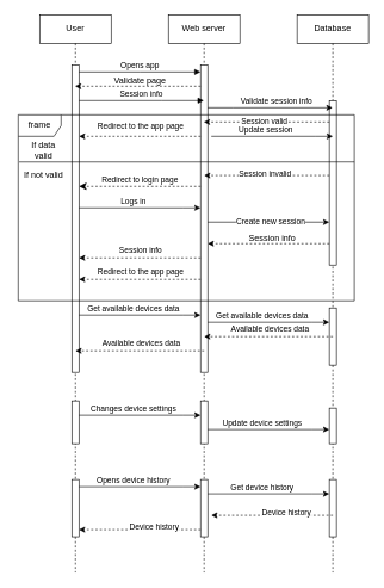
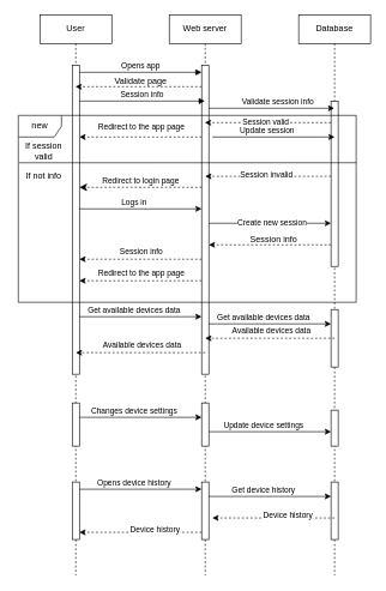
  <mxCell id="0" />
  <mxCell id="1" parent="0" />
  <mxCell id="2" value="User" style="shape=umlLifeline;perimeter=lifelinePerimeter;whiteSpace=wrap;html=1;container=0;dropTarget=0;collapsible=0;recursiveResize=0;outlineConnect=0;portConstraint=eastwest;newEdgeStyle={&quot;edgeStyle&quot;:&quot;elbowEdgeStyle&quot;,&quot;elbow&quot;:&quot;vertical&quot;,&quot;curved&quot;:0,&quot;rounded&quot;:0};" parent="1" vertex="1"><mxGeometry x="55" y="20" width="100" height="780" as="geometry" /></mxCell>
  <mxCell id="3" value="" style="html=1;points=[];perimeter=orthogonalPerimeter;outlineConnect=0;targetShapes=umlLifeline;portConstraint=eastwest;newEdgeStyle={&quot;edgeStyle&quot;:&quot;elbowEdgeStyle&quot;,&quot;elbow&quot;:&quot;vertical&quot;,&quot;curved&quot;:0,&quot;rounded&quot;:0};" parent="2" vertex="1"><mxGeometry x="45" y="70" width="10" height="430" as="geometry" /></mxCell>
  <mxCell id="4" value="" style="html=1;points=[];perimeter=orthogonalPerimeter;outlineConnect=0;targetShapes=umlLifeline;portConstraint=eastwest;newEdgeStyle={&quot;edgeStyle&quot;:&quot;elbowEdgeStyle&quot;,&quot;elbow&quot;:&quot;vertical&quot;,&quot;curved&quot;:0,&quot;rounded&quot;:0};" vertex="1" parent="2"><mxGeometry x="45" y="540" width="10" height="60" as="geometry" /></mxCell>
  <mxCell id="5" value="" style="html=1;points=[];perimeter=orthogonalPerimeter;outlineConnect=0;targetShapes=umlLifeline;portConstraint=eastwest;newEdgeStyle={&quot;edgeStyle&quot;:&quot;elbowEdgeStyle&quot;,&quot;elbow&quot;:&quot;vertical&quot;,&quot;curved&quot;:0,&quot;rounded&quot;:0};" vertex="1" parent="2"><mxGeometry x="45" y="650" width="10" height="80" as="geometry" /></mxCell>
  <mxCell id="6" value="Web server" style="shape=umlLifeline;perimeter=lifelinePerimeter;whiteSpace=wrap;html=1;container=0;dropTarget=0;collapsible=0;recursiveResize=0;outlineConnect=0;portConstraint=eastwest;newEdgeStyle={&quot;edgeStyle&quot;:&quot;elbowEdgeStyle&quot;,&quot;elbow&quot;:&quot;vertical&quot;,&quot;curved&quot;:0,&quot;rounded&quot;:0};" parent="1" vertex="1"><mxGeometry x="235" y="20" width="100" height="780" as="geometry" /></mxCell>
  <mxCell id="7" value="" style="html=1;points=[];perimeter=orthogonalPerimeter;outlineConnect=0;targetShapes=umlLifeline;portConstraint=eastwest;newEdgeStyle={&quot;edgeStyle&quot;:&quot;elbowEdgeStyle&quot;,&quot;elbow&quot;:&quot;vertical&quot;,&quot;curved&quot;:0,&quot;rounded&quot;:0};" parent="6" vertex="1"><mxGeometry x="45" y="70" width="10" height="430" as="geometry" /></mxCell>
  <mxCell id="8" value="" style="html=1;points=[];perimeter=orthogonalPerimeter;outlineConnect=0;targetShapes=umlLifeline;portConstraint=eastwest;newEdgeStyle={&quot;edgeStyle&quot;:&quot;elbowEdgeStyle&quot;,&quot;elbow&quot;:&quot;vertical&quot;,&quot;curved&quot;:0,&quot;rounded&quot;:0};" vertex="1" parent="6"><mxGeometry x="45" y="540" width="10" height="60" as="geometry" /></mxCell>
  <mxCell id="9" value="" style="html=1;points=[];perimeter=orthogonalPerimeter;outlineConnect=0;targetShapes=umlLifeline;portConstraint=eastwest;newEdgeStyle={&quot;edgeStyle&quot;:&quot;elbowEdgeStyle&quot;,&quot;elbow&quot;:&quot;vertical&quot;,&quot;curved&quot;:0,&quot;rounded&quot;:0};" vertex="1" parent="6"><mxGeometry x="45" y="650" width="10" height="80" as="geometry" /></mxCell>
  <mxCell id="10" value="Opens app" style="html=1;verticalAlign=bottom;endArrow=block;edgeStyle=elbowEdgeStyle;elbow=vertical;curved=0;rounded=0;" parent="1" source="3" target="7" edge="1"><mxGeometry relative="1" as="geometry"><mxPoint x="210" y="110" as="sourcePoint" /><Array as="points"><mxPoint x="195" y="100" /></Array></mxGeometry></mxCell>
  <mxCell id="11" value="Redirect to login page" style="html=1;verticalAlign=bottom;endArrow=classic;dashed=1;endSize=8;edgeStyle=elbowEdgeStyle;elbow=vertical;curved=0;rounded=0;endFill=1;" parent="1" source="7" target="3" edge="1"><mxGeometry relative="1" as="geometry"><mxPoint x="210" y="185" as="targetPoint" /><Array as="points"><mxPoint x="205" y="260" /></Array></mxGeometry></mxCell>
  <mxCell id="12" value="Database" style="shape=umlLifeline;perimeter=lifelinePerimeter;whiteSpace=wrap;html=1;container=0;dropTarget=0;collapsible=0;recursiveResize=0;outlineConnect=0;portConstraint=eastwest;newEdgeStyle={&quot;edgeStyle&quot;:&quot;elbowEdgeStyle&quot;,&quot;elbow&quot;:&quot;vertical&quot;,&quot;curved&quot;:0,&quot;rounded&quot;:0};strokeColor=default;" vertex="1" parent="1"><mxGeometry x="415" y="20" width="100" height="780" as="geometry" /></mxCell>
  <mxCell id="13" value="" style="html=1;points=[];perimeter=orthogonalPerimeter;outlineConnect=0;targetShapes=umlLifeline;portConstraint=eastwest;newEdgeStyle={&quot;edgeStyle&quot;:&quot;elbowEdgeStyle&quot;,&quot;elbow&quot;:&quot;vertical&quot;,&quot;curved&quot;:0,&quot;rounded&quot;:0};" vertex="1" parent="12"><mxGeometry x="45" y="120" width="10" height="230" as="geometry" /></mxCell>
  <mxCell id="14" value="" style="html=1;points=[];perimeter=orthogonalPerimeter;outlineConnect=0;targetShapes=umlLifeline;portConstraint=eastwest;newEdgeStyle={&quot;edgeStyle&quot;:&quot;elbowEdgeStyle&quot;,&quot;elbow&quot;:&quot;vertical&quot;,&quot;curved&quot;:0,&quot;rounded&quot;:0};" vertex="1" parent="12"><mxGeometry x="45" y="550" width="10" height="50" as="geometry" /></mxCell>
  <mxCell id="15" value="" style="html=1;points=[];perimeter=orthogonalPerimeter;outlineConnect=0;targetShapes=umlLifeline;portConstraint=eastwest;newEdgeStyle={&quot;edgeStyle&quot;:&quot;elbowEdgeStyle&quot;,&quot;elbow&quot;:&quot;vertical&quot;,&quot;curved&quot;:0,&quot;rounded&quot;:0};" vertex="1" parent="12"><mxGeometry x="45" y="650" width="10" height="80" as="geometry" /></mxCell>
  <mxCell id="16" value="" style="html=1;points=[];perimeter=orthogonalPerimeter;outlineConnect=0;targetShapes=umlLifeline;portConstraint=eastwest;newEdgeStyle={&quot;edgeStyle&quot;:&quot;elbowEdgeStyle&quot;,&quot;elbow&quot;:&quot;vertical&quot;,&quot;curved&quot;:0,&quot;rounded&quot;:0};" vertex="1" parent="12"><mxGeometry x="45" y="410" width="10" height="80" as="geometry" /></mxCell>
  <mxCell id="17" value="Session info" style="html=1;verticalAlign=bottom;endArrow=block;edgeStyle=elbowEdgeStyle;elbow=vertical;curved=0;rounded=0;" edge="1" parent="1" source="3" target="6"><mxGeometry relative="1" as="geometry"><mxPoint x="115" y="130" as="sourcePoint" /><Array as="points"><mxPoint x="225" y="140" /><mxPoint x="255" y="130" /><mxPoint x="225" y="160" /><mxPoint x="175" y="130" /><mxPoint x="265" y="140" /><mxPoint x="265" y="120" /><mxPoint x="215" y="120" /></Array><mxPoint x="275" y="130" as="targetPoint" /></mxGeometry></mxCell>
  <mxCell id="18" style="edgeStyle=elbowEdgeStyle;rounded=0;orthogonalLoop=1;jettySize=auto;html=1;elbow=vertical;curved=0;" edge="1" parent="1" source="7" target="12"><mxGeometry relative="1" as="geometry"><Array as="points"><mxPoint x="325" y="150" /><mxPoint x="365" y="130" /></Array></mxGeometry></mxCell>
  <mxCell id="19" value="Validate session info" style="edgeLabel;html=1;align=center;verticalAlign=middle;resizable=0;points=[];" vertex="1" connectable="0" parent="18"><mxGeometry x="0.176" y="2" relative="1" as="geometry"><mxPoint x="-8" y="-8" as="offset" /></mxGeometry></mxCell>
  <mxCell id="20" style="edgeStyle=elbowEdgeStyle;rounded=0;orthogonalLoop=1;jettySize=auto;html=1;elbow=vertical;curved=0;dashed=1;" edge="1" parent="1" source="7" target="2"><mxGeometry relative="1" as="geometry"><Array as="points"><mxPoint x="225" y="120" /><mxPoint x="205" y="110" /></Array></mxGeometry></mxCell>
  <mxCell id="21" value="Validate page" style="text;html=1;align=center;verticalAlign=middle;resizable=0;points=[];autosize=1;strokeColor=none;fillColor=none;" vertex="1" parent="1"><mxGeometry x="145" y="98" width="100" height="30" as="geometry" /></mxCell>
  <mxCell id="22" style="edgeStyle=elbowEdgeStyle;rounded=0;orthogonalLoop=1;jettySize=auto;html=1;elbow=vertical;curved=0;dashed=1;" edge="1" parent="1" source="13" target="6"><mxGeometry relative="1" as="geometry"><Array as="points"><mxPoint x="385" y="170" /></Array></mxGeometry></mxCell>
  <mxCell id="23" value="Session valid" style="edgeLabel;html=1;align=center;verticalAlign=middle;resizable=0;points=[];" vertex="1" connectable="0" parent="22"><mxGeometry x="0.044" y="-2" relative="1" as="geometry"><mxPoint as="offset" /></mxGeometry></mxCell>
- <mxCell id="24" value="frame" style="shape=umlFrame;whiteSpace=wrap;html=1;pointerEvents=0;" vertex="1" parent="1"><mxGeometry x="25" y="160" width="470" height="260" as="geometry" /></mxCell>
+ <mxCell id="24" value="new" style="shape=umlFrame;whiteSpace=wrap;html=1;pointerEvents=0;" vertex="1" parent="1"><mxGeometry x="25" y="160" width="470" height="260" as="geometry" /></mxCell>
  <mxCell id="25" style="edgeStyle=elbowEdgeStyle;rounded=0;orthogonalLoop=1;jettySize=auto;html=1;elbow=vertical;curved=0;dashed=1;" edge="1" parent="1"><mxGeometry relative="1" as="geometry"><mxPoint x="460" y="244.71" as="sourcePoint" /><mxPoint x="285" y="244.71" as="targetPoint" /><Array as="points"><mxPoint x="385" y="244.71" /></Array></mxGeometry></mxCell>
  <mxCell id="26" value="Session invalid" style="edgeLabel;html=1;align=center;verticalAlign=middle;resizable=0;points=[];" vertex="1" connectable="0" parent="25"><mxGeometry x="0.044" y="-2" relative="1" as="geometry"><mxPoint as="offset" /></mxGeometry></mxCell>
  <mxCell id="27" style="edgeStyle=elbowEdgeStyle;rounded=0;orthogonalLoop=1;jettySize=auto;html=1;elbow=vertical;curved=0;dashed=1;" edge="1" parent="1" source="7" target="3"><mxGeometry relative="1" as="geometry"><Array as="points"><mxPoint x="175" y="190" /><mxPoint x="135" y="190" /></Array></mxGeometry></mxCell>
  <mxCell id="28" value="Redirect to the app page" style="edgeLabel;html=1;align=center;verticalAlign=middle;resizable=0;points=[];" vertex="1" connectable="0" parent="27"><mxGeometry x="0.297" y="-1" relative="1" as="geometry"><mxPoint x="25" y="-14" as="offset" /></mxGeometry></mxCell>
  <mxCell id="29" value="" style="endArrow=none;dashed=0;html=1;rounded=0;entryX=1;entryY=0.253;entryDx=0;entryDy=0;entryPerimeter=0;exitX=0.018;exitY=0.896;exitDx=0;exitDy=0;exitPerimeter=0;" edge="1" parent="1" source="30" target="24"><mxGeometry width="50" height="50" relative="1" as="geometry"><mxPoint x="215" y="270" as="sourcePoint" /><mxPoint x="265" y="220" as="targetPoint" /></mxGeometry></mxCell>
- <mxCell id="30" value="&lt;div&gt;If data&lt;/div&gt;&lt;div&gt;valid&lt;br&gt;&lt;/div&gt;" style="text;html=1;align=center;verticalAlign=middle;resizable=0;points=[];autosize=1;strokeColor=none;fillColor=none;" vertex="1" parent="1"><mxGeometry x="25" y="190" width="70" height="40" as="geometry" /></mxCell>
- <mxCell id="31" value="If not valid" style="text;html=1;align=center;verticalAlign=middle;resizable=0;points=[];autosize=1;strokeColor=none;fillColor=none;" vertex="1" parent="1"><mxGeometry x="20" y="230" width="80" height="30" as="geometry" /></mxCell>
+ <mxCell id="30" value="&lt;div&gt;If session&lt;/div&gt;&lt;div&gt;valid&lt;br&gt;&lt;/div&gt;" style="text;html=1;align=center;verticalAlign=middle;resizable=0;points=[];autosize=1;strokeColor=none;fillColor=none;" vertex="1" parent="1"><mxGeometry x="25" y="190" width="70" height="40" as="geometry" /></mxCell>
+ <mxCell id="31" value="If not info" style="text;html=1;align=center;verticalAlign=middle;resizable=0;points=[];autosize=1;strokeColor=none;fillColor=none;" vertex="1" parent="1"><mxGeometry x="20" y="230" width="80" height="30" as="geometry" /></mxCell>
  <mxCell id="32" style="edgeStyle=elbowEdgeStyle;rounded=0;orthogonalLoop=1;jettySize=auto;html=1;elbow=vertical;curved=0;" edge="1" parent="1" source="3" target="7"><mxGeometry relative="1" as="geometry"><Array as="points"><mxPoint x="255" y="290" /></Array></mxGeometry></mxCell>
  <mxCell id="33" value="Logs in" style="edgeLabel;html=1;align=center;verticalAlign=middle;resizable=0;points=[];" vertex="1" connectable="0" parent="32"><mxGeometry x="-0.116" y="2" relative="1" as="geometry"><mxPoint y="-8" as="offset" /></mxGeometry></mxCell>
  <mxCell id="34" style="edgeStyle=elbowEdgeStyle;rounded=0;orthogonalLoop=1;jettySize=auto;html=1;elbow=vertical;curved=0;" edge="1" parent="1" source="7" target="13"><mxGeometry relative="1" as="geometry"><Array as="points"><mxPoint x="405" y="310" /></Array></mxGeometry></mxCell>
  <mxCell id="35" value="Create new session" style="edgeLabel;html=1;align=center;verticalAlign=middle;resizable=0;points=[];" vertex="1" connectable="0" parent="34"><mxGeometry x="0.018" y="2" relative="1" as="geometry"><mxPoint as="offset" /></mxGeometry></mxCell>
  <mxCell id="36" style="edgeStyle=elbowEdgeStyle;rounded=0;orthogonalLoop=1;jettySize=auto;html=1;elbow=vertical;curved=0;dashed=1;" edge="1" parent="1" source="13" target="7"><mxGeometry relative="1" as="geometry"><Array as="points"><mxPoint x="365" y="340" /></Array></mxGeometry></mxCell>
  <mxCell id="37" value="Session info" style="text;html=1;align=center;verticalAlign=middle;resizable=0;points=[];autosize=1;strokeColor=none;fillColor=none;" vertex="1" parent="1"><mxGeometry x="335" y="318" width="90" height="30" as="geometry" /></mxCell>
  <mxCell id="38" style="edgeStyle=elbowEdgeStyle;rounded=0;orthogonalLoop=1;jettySize=auto;html=1;elbow=vertical;curved=0;dashed=1;" edge="1" parent="1" source="7" target="3"><mxGeometry relative="1" as="geometry"><Array as="points"><mxPoint x="235" y="360" /></Array></mxGeometry></mxCell>
  <mxCell id="39" value="Session info" style="edgeLabel;html=1;align=center;verticalAlign=middle;resizable=0;points=[];" vertex="1" connectable="0" parent="38"><mxGeometry x="-0.281" y="-2" relative="1" as="geometry"><mxPoint x="-24" y="-10" as="offset" /></mxGeometry></mxCell>
  <mxCell id="40" style="edgeStyle=elbowEdgeStyle;rounded=0;orthogonalLoop=1;jettySize=auto;html=1;elbow=vertical;curved=0;dashed=1;" edge="1" parent="1"><mxGeometry relative="1" as="geometry"><mxPoint x="280" y="390" as="sourcePoint" /><mxPoint x="110" y="390" as="targetPoint" /><Array as="points"><mxPoint x="235" y="390" /></Array></mxGeometry></mxCell>
  <mxCell id="41" value="Redirect to the app page" style="edgeLabel;html=1;align=center;verticalAlign=middle;resizable=0;points=[];" vertex="1" connectable="0" parent="40"><mxGeometry x="-0.281" y="-2" relative="1" as="geometry"><mxPoint x="-24" y="-10" as="offset" /></mxGeometry></mxCell>
  <mxCell id="42" style="edgeStyle=elbowEdgeStyle;rounded=0;orthogonalLoop=1;jettySize=auto;html=1;elbow=vertical;curved=0;" edge="1" parent="1"><mxGeometry relative="1" as="geometry"><mxPoint x="110" y="580" as="sourcePoint" /><mxPoint x="280" y="580" as="targetPoint" /><Array as="points"><mxPoint x="255" y="580" /></Array></mxGeometry></mxCell>
  <mxCell id="43" value="Changes device settings" style="edgeLabel;html=1;align=center;verticalAlign=middle;resizable=0;points=[];" vertex="1" connectable="0" parent="42"><mxGeometry x="-0.116" y="2" relative="1" as="geometry"><mxPoint y="-8" as="offset" /></mxGeometry></mxCell>
  <mxCell id="44" style="edgeStyle=elbowEdgeStyle;rounded=0;orthogonalLoop=1;jettySize=auto;html=1;elbow=vertical;curved=0;" edge="1" parent="1"><mxGeometry relative="1" as="geometry"><mxPoint x="290" y="600" as="sourcePoint" /><mxPoint x="460" y="600" as="targetPoint" /><Array as="points"><mxPoint x="435" y="600" /></Array></mxGeometry></mxCell>
  <mxCell id="45" value="Update device settings" style="edgeLabel;html=1;align=center;verticalAlign=middle;resizable=0;points=[];" vertex="1" connectable="0" parent="44"><mxGeometry x="-0.116" y="2" relative="1" as="geometry"><mxPoint y="-8" as="offset" /></mxGeometry></mxCell>
  <mxCell id="46" style="edgeStyle=elbowEdgeStyle;rounded=0;orthogonalLoop=1;jettySize=auto;html=1;elbow=vertical;curved=0;" edge="1" parent="1"><mxGeometry relative="1" as="geometry"><mxPoint x="110" y="680" as="sourcePoint" /><mxPoint x="280" y="680" as="targetPoint" /><Array as="points"><mxPoint x="255" y="680" /></Array></mxGeometry></mxCell>
  <mxCell id="47" value="Opens device history" style="edgeLabel;html=1;align=center;verticalAlign=middle;resizable=0;points=[];" vertex="1" connectable="0" parent="46"><mxGeometry x="-0.116" y="2" relative="1" as="geometry"><mxPoint y="-8" as="offset" /></mxGeometry></mxCell>
  <mxCell id="48" style="edgeStyle=elbowEdgeStyle;rounded=0;orthogonalLoop=1;jettySize=auto;html=1;elbow=vertical;curved=0;" edge="1" parent="1"><mxGeometry relative="1" as="geometry"><mxPoint x="110" y="440" as="sourcePoint" /><mxPoint x="280" y="440" as="targetPoint" /><Array as="points"><mxPoint x="255" y="440" /></Array></mxGeometry></mxCell>
  <mxCell id="49" value="Get available devices data" style="edgeLabel;html=1;align=center;verticalAlign=middle;resizable=0;points=[];" vertex="1" connectable="0" parent="48"><mxGeometry x="-0.116" y="2" relative="1" as="geometry"><mxPoint y="-8" as="offset" /></mxGeometry></mxCell>
  <mxCell id="50" style="edgeStyle=elbowEdgeStyle;rounded=0;orthogonalLoop=1;jettySize=auto;html=1;elbow=vertical;curved=0;" edge="1" parent="1"><mxGeometry relative="1" as="geometry"><mxPoint x="290" y="450" as="sourcePoint" /><mxPoint x="460" y="450" as="targetPoint" /><Array as="points"><mxPoint x="435" y="450" /></Array></mxGeometry></mxCell>
  <mxCell id="51" value="Get available devices data" style="edgeLabel;html=1;align=center;verticalAlign=middle;resizable=0;points=[];" vertex="1" connectable="0" parent="50"><mxGeometry x="-0.116" y="2" relative="1" as="geometry"><mxPoint y="-8" as="offset" /></mxGeometry></mxCell>
  <mxCell id="52" style="edgeStyle=elbowEdgeStyle;rounded=0;orthogonalLoop=1;jettySize=auto;html=1;elbow=vertical;curved=0;dashed=1;exitX=0.5;exitY=0.5;exitDx=0;exitDy=0;exitPerimeter=0;" edge="1" parent="1" source="16"><mxGeometry relative="1" as="geometry"><mxPoint x="455" y="470" as="sourcePoint" /><mxPoint x="285" y="470" as="targetPoint" /><Array as="points"><mxPoint x="410" y="470" /></Array></mxGeometry></mxCell>
  <mxCell id="53" value="Available devices data" style="edgeLabel;html=1;align=center;verticalAlign=middle;resizable=0;points=[];" vertex="1" connectable="0" parent="52"><mxGeometry x="-0.281" y="-2" relative="1" as="geometry"><mxPoint x="-24" y="-10" as="offset" /></mxGeometry></mxCell>
  <mxCell id="54" style="edgeStyle=elbowEdgeStyle;rounded=0;orthogonalLoop=1;jettySize=auto;html=1;elbow=vertical;curved=0;dashed=1;exitX=0.5;exitY=0.5;exitDx=0;exitDy=0;exitPerimeter=0;" edge="1" parent="1"><mxGeometry relative="1" as="geometry"><mxPoint x="285" y="490" as="sourcePoint" /><mxPoint x="105" y="490" as="targetPoint" /><Array as="points"><mxPoint x="230" y="490" /></Array></mxGeometry></mxCell>
  <mxCell id="55" value="Available devices data" style="edgeLabel;html=1;align=center;verticalAlign=middle;resizable=0;points=[];" vertex="1" connectable="0" parent="54"><mxGeometry x="-0.281" y="-2" relative="1" as="geometry"><mxPoint x="-24" y="-10" as="offset" /></mxGeometry></mxCell>
  <mxCell id="56" style="edgeStyle=elbowEdgeStyle;rounded=0;orthogonalLoop=1;jettySize=auto;html=1;elbow=vertical;curved=0;" edge="1" parent="1"><mxGeometry relative="1" as="geometry"><mxPoint x="295" y="190" as="sourcePoint" /><mxPoint x="465" y="190" as="targetPoint" /><Array as="points"><mxPoint x="440" y="190" /></Array></mxGeometry></mxCell>
  <mxCell id="57" value="Update session" style="edgeLabel;html=1;align=center;verticalAlign=middle;resizable=0;points=[];" vertex="1" connectable="0" parent="56"><mxGeometry x="-0.116" y="2" relative="1" as="geometry"><mxPoint y="-8" as="offset" /></mxGeometry></mxCell>
  <mxCell id="58" style="edgeStyle=elbowEdgeStyle;rounded=0;orthogonalLoop=1;jettySize=auto;html=1;elbow=vertical;curved=0;" edge="1" parent="1"><mxGeometry relative="1" as="geometry"><mxPoint x="290" y="690" as="sourcePoint" /><mxPoint x="460" y="690" as="targetPoint" /><Array as="points"><mxPoint x="435" y="690" /></Array></mxGeometry></mxCell>
  <mxCell id="59" value="Get device history" style="edgeLabel;html=1;align=center;verticalAlign=middle;resizable=0;points=[];" vertex="1" connectable="0" parent="58"><mxGeometry x="-0.116" y="2" relative="1" as="geometry"><mxPoint y="-8" as="offset" /></mxGeometry></mxCell>
  <mxCell id="60" style="edgeStyle=elbowEdgeStyle;rounded=0;orthogonalLoop=1;jettySize=auto;html=1;elbow=vertical;curved=0;dashed=1;" edge="1" parent="1"><mxGeometry relative="1" as="geometry"><mxPoint x="465" y="720" as="sourcePoint" /><mxPoint x="295" y="720" as="targetPoint" /><Array as="points"><mxPoint x="370" y="720" /></Array></mxGeometry></mxCell>
  <mxCell id="61" value="Device history" style="edgeLabel;html=1;align=center;verticalAlign=middle;resizable=0;points=[];" vertex="1" connectable="0" parent="60"><mxGeometry x="-0.224" y="-4" relative="1" as="geometry"><mxPoint as="offset" /></mxGeometry></mxCell>
  <mxCell id="62" style="edgeStyle=elbowEdgeStyle;rounded=0;orthogonalLoop=1;jettySize=auto;html=1;elbow=vertical;curved=0;dashed=1;" edge="1" parent="1"><mxGeometry relative="1" as="geometry"><mxPoint x="280" y="740" as="sourcePoint" /><mxPoint x="110" y="740" as="targetPoint" /><Array as="points"><mxPoint x="185" y="740" /></Array></mxGeometry></mxCell>
  <mxCell id="63" value="Device history" style="edgeLabel;html=1;align=center;verticalAlign=middle;resizable=0;points=[];" vertex="1" connectable="0" parent="62"><mxGeometry x="-0.224" y="-4" relative="1" as="geometry"><mxPoint as="offset" /></mxGeometry></mxCell>
